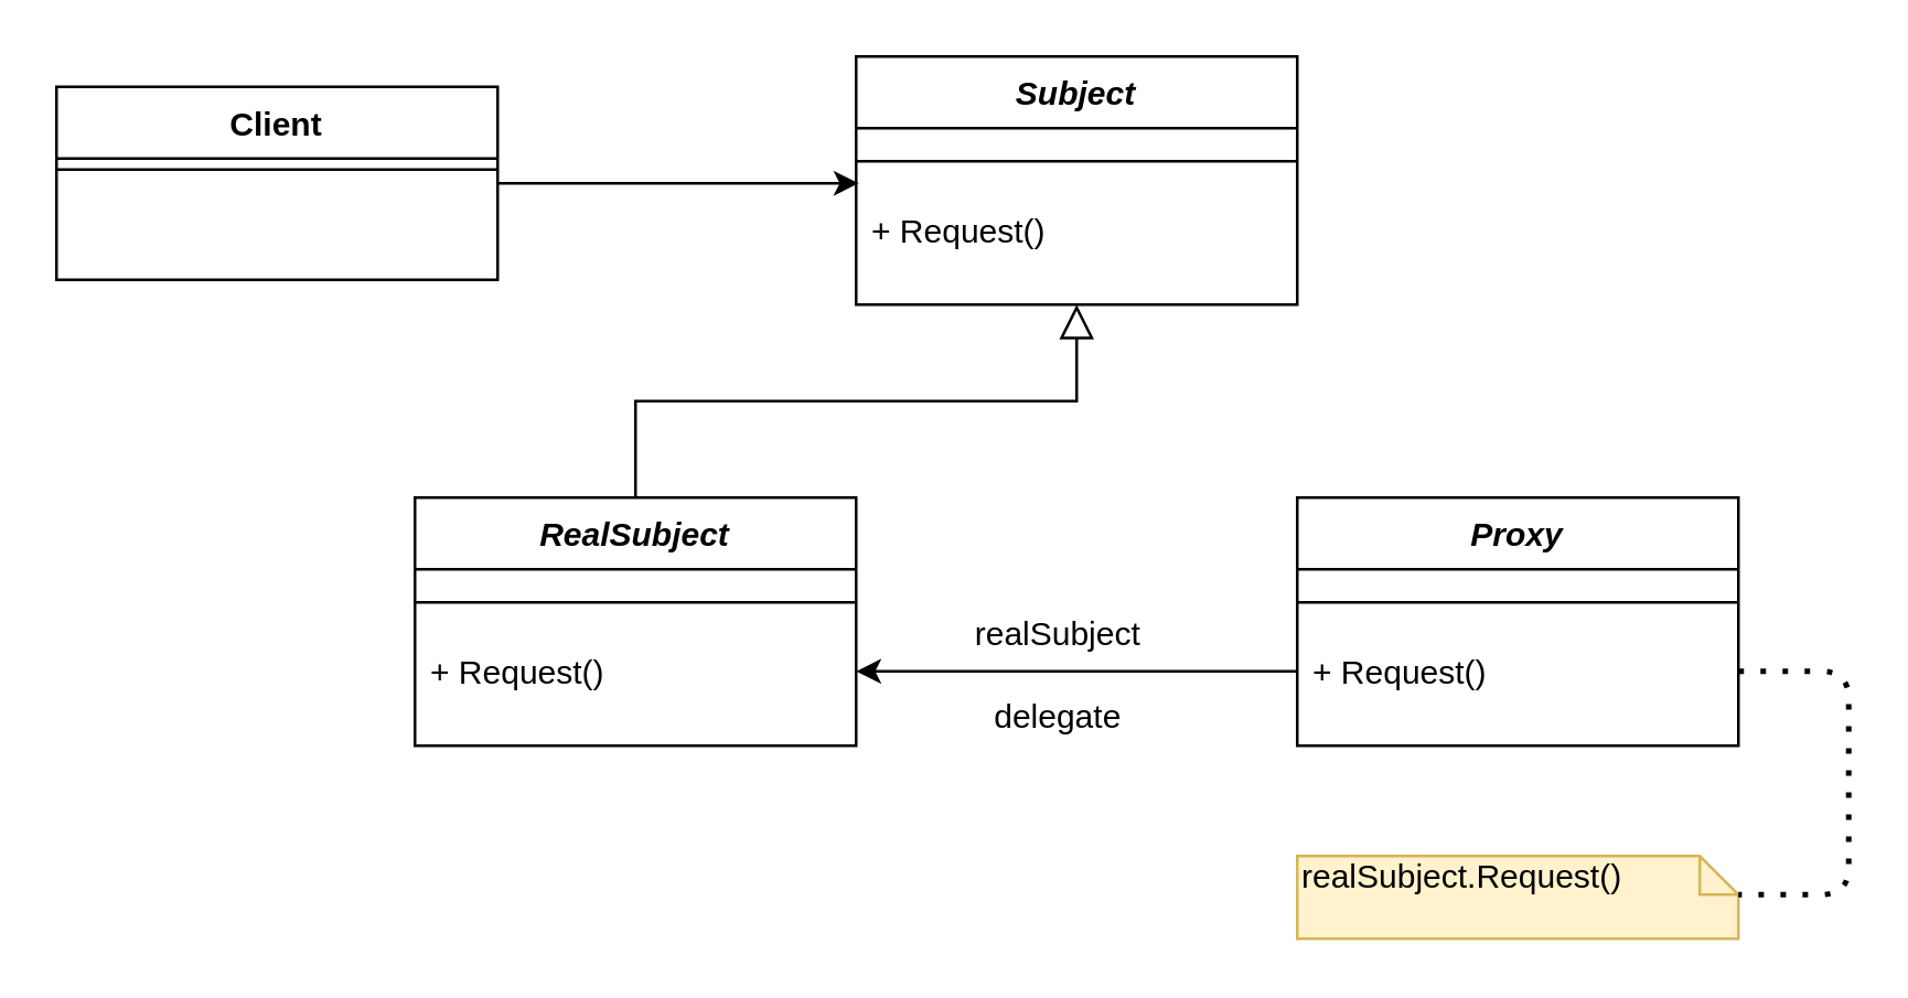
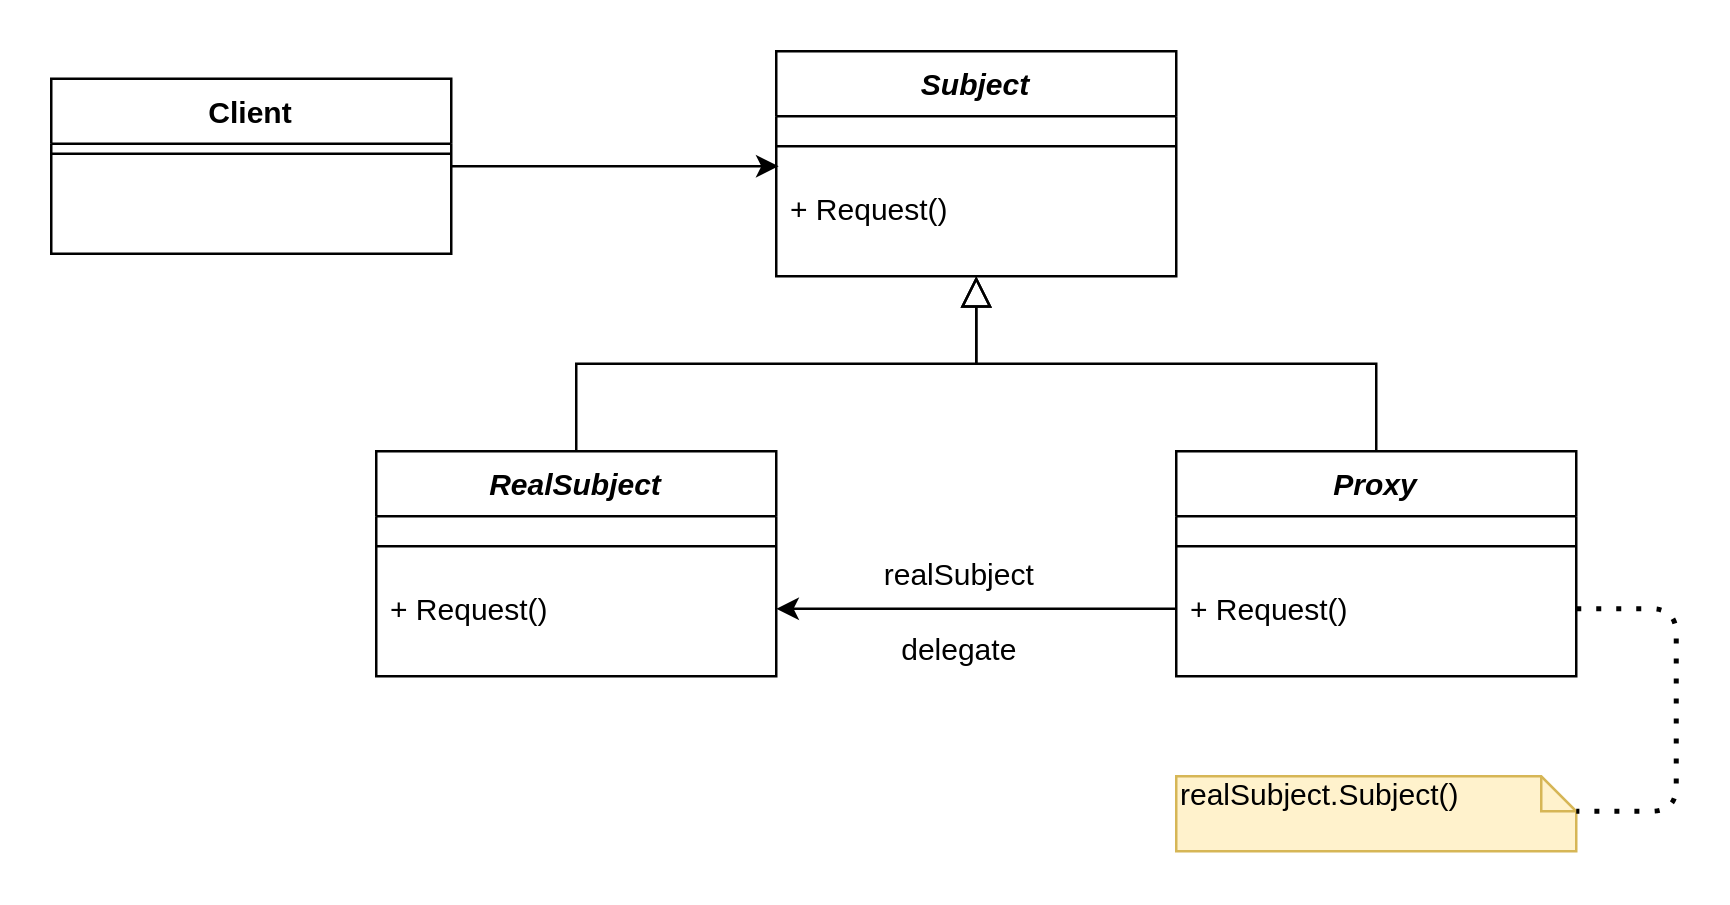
  <mxCell id="0" />
  <mxCell id="1" parent="0" />
  <mxCell id="2" style="edgeStyle=orthogonalEdgeStyle;rounded=0;orthogonalLoop=1;jettySize=auto;html=1;entryX=0.006;entryY=-0.154;entryDx=0;entryDy=0;entryPerimeter=0;" edge="1" parent="1" source="13" target="12"><mxGeometry relative="1" as="geometry" /></mxCell>
  <mxCell id="3" value="" style="endArrow=block;endSize=10;endFill=0;shadow=0;strokeWidth=1;rounded=0;edgeStyle=elbowEdgeStyle;elbow=vertical;exitX=0.5;exitY=0;exitDx=0;exitDy=0;entryX=0.5;entryY=1;entryDx=0;entryDy=0;" edge="1" parent="1" source="15" target="10"><mxGeometry width="160" relative="1" as="geometry"><mxPoint x="270" y="20" as="sourcePoint" /><mxPoint x="260" y="20" as="targetPoint" /></mxGeometry></mxCell>
+ <mxCell id="4" value="" style="endArrow=block;endSize=10;endFill=0;shadow=0;strokeWidth=1;rounded=0;edgeStyle=elbowEdgeStyle;elbow=vertical;exitX=0.5;exitY=0;exitDx=0;exitDy=0;entryX=0.5;entryY=1;entryDx=0;entryDy=0;" edge="1" parent="1" source="18" target="10"><mxGeometry width="160" relative="1" as="geometry"><mxPoint x="540" y="90" as="sourcePoint" /><mxPoint x="700" y="20" as="targetPoint" /></mxGeometry></mxCell>
  <mxCell id="5" style="edgeStyle=orthogonalEdgeStyle;rounded=0;orthogonalLoop=1;jettySize=auto;html=1;entryX=1;entryY=0.5;entryDx=0;entryDy=0;" edge="1" parent="1" source="20" target="17"><mxGeometry relative="1" as="geometry" /></mxCell>
  <mxCell id="6" value="realSubject" style="text;html=1;align=center;verticalAlign=middle;resizable=0;points=[];autosize=1;" vertex="1" parent="1"><mxGeometry x="343" y="220" width="80" height="20" as="geometry" /></mxCell>
- <mxCell id="7" value="realSubject.Request()" style="shape=note;whiteSpace=wrap;html=1;size=14;verticalAlign=top;align=left;spacingTop=-6;fillColor=#fff2cc;strokeColor=#d6b656;" vertex="1" parent="1"><mxGeometry x="470" y="310" width="160" height="30" as="geometry" /></mxCell>
+ <mxCell id="7" value="realSubject.Subject()" style="shape=note;whiteSpace=wrap;html=1;size=14;verticalAlign=top;align=left;spacingTop=-6;fillColor=#fff2cc;strokeColor=#d6b656;" vertex="1" parent="1"><mxGeometry x="470" y="310" width="160" height="30" as="geometry" /></mxCell>
  <mxCell id="8" value="" style="endArrow=none;dashed=1;html=1;dashPattern=1 3;strokeWidth=2;entryX=0;entryY=0;entryDx=160;entryDy=14;entryPerimeter=0;exitX=1;exitY=0.5;exitDx=0;exitDy=0;" edge="1" parent="1" source="20" target="7"><mxGeometry width="50" height="50" relative="1" as="geometry"><mxPoint x="280" y="360" as="sourcePoint" /><mxPoint x="330" y="310" as="targetPoint" /><Array as="points"><mxPoint x="670" y="243" /><mxPoint x="670" y="324" /></Array></mxGeometry></mxCell>
  <mxCell id="9" value="delegate" style="text;html=1;align=center;verticalAlign=middle;resizable=0;points=[];autosize=1;" vertex="1" parent="1"><mxGeometry x="353" y="250" width="60" height="20" as="geometry" /></mxCell>
  <mxCell id="10" value="Subject" style="swimlane;fontStyle=3;align=center;verticalAlign=top;childLayout=stackLayout;horizontal=1;startSize=26;horizontalStack=0;resizeParent=1;resizeLast=0;collapsible=1;marginBottom=0;rounded=0;shadow=0;strokeWidth=1;" vertex="1" parent="1" treatAsSingle="0"><mxGeometry x="310" y="20" width="160" height="90" as="geometry"><mxRectangle x="230" y="140" width="160" height="26" as="alternateBounds" /></mxGeometry></mxCell>
  <mxCell id="11" value="" style="line;html=1;strokeWidth=1;align=left;verticalAlign=middle;spacingTop=-1;spacingLeft=3;spacingRight=3;rotatable=0;labelPosition=right;points=[];portConstraint=eastwest;" vertex="1" parent="10"><mxGeometry y="26" width="160" height="24" as="geometry" /></mxCell>
  <mxCell id="12" value="+ Request()" style="text;align=left;verticalAlign=top;spacingLeft=4;spacingRight=4;overflow=hidden;rotatable=0;points=[[0,0.5],[1,0.5]];portConstraint=eastwest;" vertex="1" parent="10"><mxGeometry y="50" width="160" height="26" as="geometry" /></mxCell>
  <mxCell id="13" value="Client" style="swimlane;fontStyle=1;align=center;verticalAlign=top;childLayout=stackLayout;horizontal=1;startSize=26;horizontalStack=0;resizeParent=1;resizeLast=0;collapsible=1;marginBottom=0;rounded=0;shadow=0;strokeWidth=1;" vertex="1" parent="1" treatAsSingle="0"><mxGeometry x="20" y="31" width="160" height="70" as="geometry"><mxRectangle x="340" y="380" width="170" height="26" as="alternateBounds" /></mxGeometry></mxCell>
  <mxCell id="14" value="" style="line;html=1;strokeWidth=1;align=left;verticalAlign=middle;spacingTop=-1;spacingLeft=3;spacingRight=3;rotatable=0;labelPosition=right;points=[];portConstraint=eastwest;" vertex="1" parent="13"><mxGeometry y="26" width="160" height="8" as="geometry" /></mxCell>
  <mxCell id="15" value="RealSubject" style="swimlane;fontStyle=3;align=center;verticalAlign=top;childLayout=stackLayout;horizontal=1;startSize=26;horizontalStack=0;resizeParent=1;resizeLast=0;collapsible=1;marginBottom=0;rounded=0;shadow=0;strokeWidth=1;" vertex="1" parent="1" treatAsSingle="0"><mxGeometry x="150" y="180" width="160" height="90" as="geometry"><mxRectangle x="230" y="140" width="160" height="26" as="alternateBounds" /></mxGeometry></mxCell>
  <mxCell id="16" value="" style="line;html=1;strokeWidth=1;align=left;verticalAlign=middle;spacingTop=-1;spacingLeft=3;spacingRight=3;rotatable=0;labelPosition=right;points=[];portConstraint=eastwest;" vertex="1" parent="15"><mxGeometry y="26" width="160" height="24" as="geometry" /></mxCell>
  <mxCell id="17" value="+ Request()" style="text;align=left;verticalAlign=top;spacingLeft=4;spacingRight=4;overflow=hidden;rotatable=0;points=[[0,0.5],[1,0.5]];portConstraint=eastwest;" vertex="1" parent="15"><mxGeometry y="50" width="160" height="26" as="geometry" /></mxCell>
  <mxCell id="18" value="Proxy" style="swimlane;fontStyle=3;align=center;verticalAlign=top;childLayout=stackLayout;horizontal=1;startSize=26;horizontalStack=0;resizeParent=1;resizeLast=0;collapsible=1;marginBottom=0;rounded=0;shadow=0;strokeWidth=1;" vertex="1" parent="1" treatAsSingle="0"><mxGeometry x="470" y="180" width="160" height="90" as="geometry"><mxRectangle x="230" y="140" width="160" height="26" as="alternateBounds" /></mxGeometry></mxCell>
  <mxCell id="19" value="" style="line;html=1;strokeWidth=1;align=left;verticalAlign=middle;spacingTop=-1;spacingLeft=3;spacingRight=3;rotatable=0;labelPosition=right;points=[];portConstraint=eastwest;" vertex="1" parent="18"><mxGeometry y="26" width="160" height="24" as="geometry" /></mxCell>
  <mxCell id="20" value="+ Request()" style="text;align=left;verticalAlign=top;spacingLeft=4;spacingRight=4;overflow=hidden;rotatable=0;points=[[0,0.5],[1,0.5]];portConstraint=eastwest;" vertex="1" parent="18"><mxGeometry y="50" width="160" height="26" as="geometry" /></mxCell>
